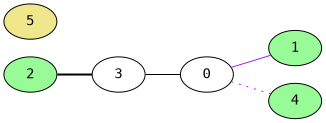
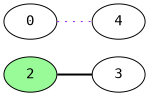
  graph {
    fontname="DejaVu Sans Mono"
    rankdir=LR
    node [fillcolor=palegreen fontname="DejaVu Sans Mono" style=filled]
    edge [color=black fontname="DejaVu Sans Mono" style=solid]
    2
    3 [fillcolor=white]
    0 [fillcolor=white]
-   1
-   4
-   5 [fillcolor=khaki]
+   4 [fillcolor=white]
    2 -- 3 [style=bold]
-   3 -- 0
-   0 -- 1 [color=purple]
    0 -- 4 [color=purple style=dotted]
  }
